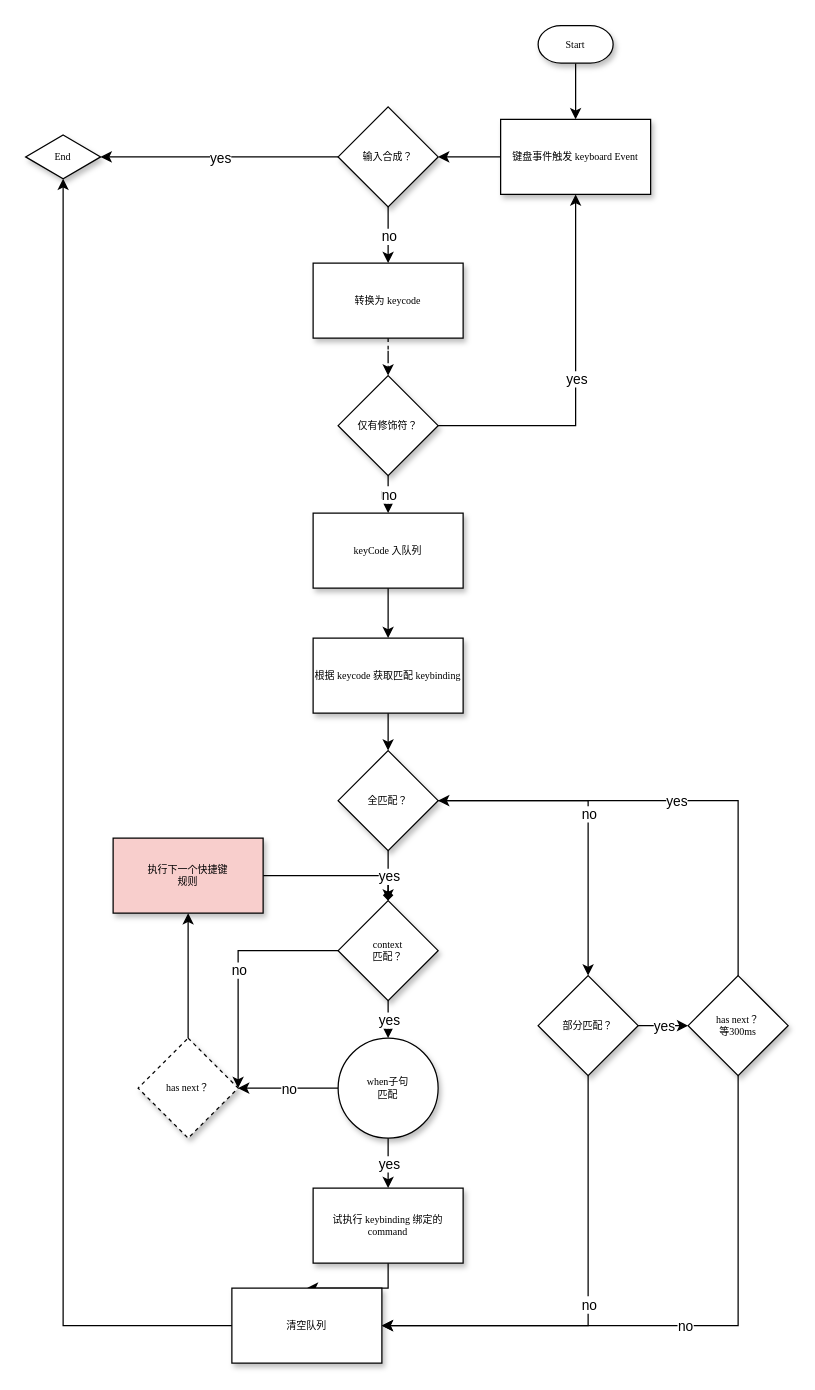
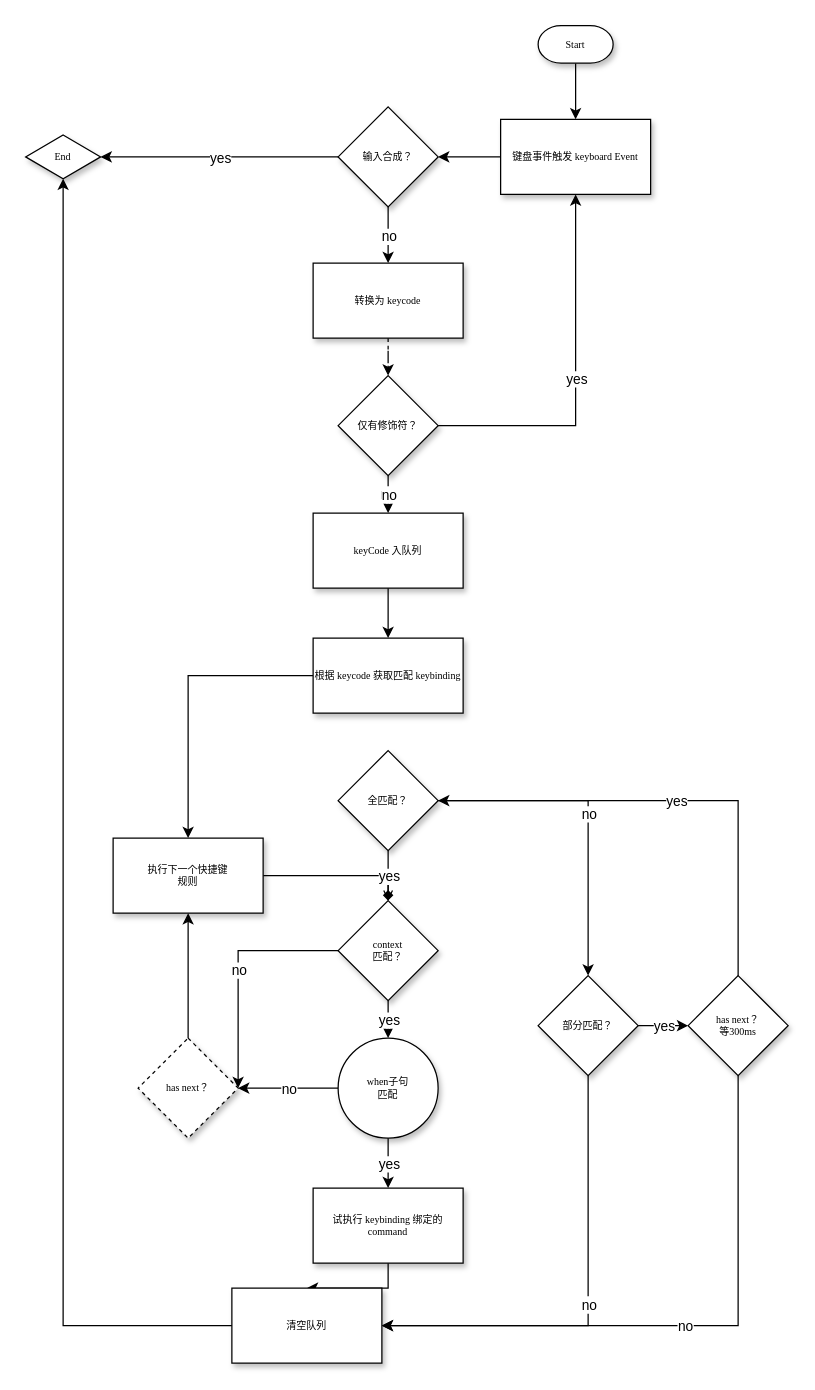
  <mxCell id="0" />
  <mxCell id="1" parent="0" />
  <mxCell id="2" value="" style="edgeStyle=orthogonalEdgeStyle;rounded=0;orthogonalLoop=1;jettySize=auto;html=1;" edge="1" parent="1" source="3" target="5"><mxGeometry relative="1" as="geometry" /></mxCell>
  <mxCell id="3" value="Start" style="strokeWidth=1;html=1;shape=mxgraph.flowchart.terminator;whiteSpace=wrap;rounded=0;shadow=1;labelBackgroundColor=none;fontFamily=Verdana;fontSize=8;align=center;" vertex="1" parent="1"><mxGeometry x="430" y="20" width="60" height="30" as="geometry" /></mxCell>
  <mxCell id="4" value="" style="edgeStyle=orthogonalEdgeStyle;rounded=0;orthogonalLoop=1;jettySize=auto;html=1;" edge="1" parent="1" source="5" target="6"><mxGeometry relative="1" as="geometry" /></mxCell>
  <mxCell id="5" value="键盘事件触发 keyboard Event" style="whiteSpace=wrap;html=1;rounded=0;shadow=1;fontFamily=Verdana;fontSize=8;strokeWidth=1;" vertex="1" parent="1"><mxGeometry x="400" y="95" width="120" height="60" as="geometry" /></mxCell>
  <mxCell id="6" value="&lt;span&gt;输入合成？&lt;/span&gt;" style="rhombus;whiteSpace=wrap;html=1;rounded=0;shadow=1;fontFamily=Verdana;fontSize=8;strokeWidth=1;" vertex="1" parent="1"><mxGeometry x="270" y="85" width="80" height="80" as="geometry" /></mxCell>
  <mxCell id="7" value="End" style="rhombus;whiteSpace=wrap;html=1;shadow=1;fontFamily=Verdana;fontSize=8;strokeWidth=1;" vertex="1" parent="1"><mxGeometry x="20" y="107.5" width="60" height="35" as="geometry" /></mxCell>
  <mxCell id="8" value="" style="endArrow=classic;html=1;rounded=0;entryX=1;entryY=0.5;entryDx=0;entryDy=0;" edge="1" parent="1" source="6" target="7"><mxGeometry relative="1" as="geometry"><mxPoint x="190" y="0" as="sourcePoint" /><mxPoint x="290" y="0" as="targetPoint" /></mxGeometry></mxCell>
  <mxCell id="9" value="yes" style="edgeLabel;resizable=0;html=1;align=center;verticalAlign=middle;" connectable="0" vertex="1" parent="8"><mxGeometry relative="1" as="geometry" /></mxCell>
  <mxCell id="10" value="" style="edgeStyle=orthogonalEdgeStyle;rounded=0;orthogonalLoop=1;jettySize=auto;html=1;dashed=1;" edge="1" parent="1" source="11" target="14"><mxGeometry relative="1" as="geometry" /></mxCell>
  <mxCell id="11" value="转换为 keycode" style="whiteSpace=wrap;html=1;rounded=0;shadow=1;fontFamily=Verdana;fontSize=8;strokeWidth=1;" vertex="1" parent="1"><mxGeometry x="250" y="210" width="120" height="60" as="geometry" /></mxCell>
  <mxCell id="12" value="" style="endArrow=classic;html=1;rounded=0;exitX=0.5;exitY=1;exitDx=0;exitDy=0;entryX=0.5;entryY=0;entryDx=0;entryDy=0;" edge="1" parent="1" source="6" target="11"><mxGeometry relative="1" as="geometry"><mxPoint y="235" as="sourcePoint" x="280" /><mxPoint x="380" y="235" as="targetPoint" /><Array as="points" /></mxGeometry></mxCell>
  <mxCell id="13" value="no" style="edgeLabel;resizable=0;html=1;align=center;verticalAlign=middle;" connectable="0" vertex="1" parent="12"><mxGeometry relative="1" as="geometry" /></mxCell>
  <mxCell id="14" value="仅有修饰符？" style="rhombus;whiteSpace=wrap;html=1;rounded=0;shadow=1;fontFamily=Verdana;fontSize=8;strokeWidth=1;" vertex="1" parent="1"><mxGeometry x="270" y="300" width="80" height="80" as="geometry" /></mxCell>
  <mxCell id="15" value="" style="edgeStyle=orthogonalEdgeStyle;rounded=0;orthogonalLoop=1;jettySize=auto;html=1;" edge="1" parent="1" source="16" target="18"><mxGeometry relative="1" as="geometry" /></mxCell>
  <mxCell id="16" value="keyCode 入队列" style="whiteSpace=wrap;html=1;rounded=0;shadow=1;fontFamily=Verdana;fontSize=8;strokeWidth=1;" vertex="1" parent="1"><mxGeometry x="250" y="410" width="120" height="60" as="geometry" /></mxCell>
- <mxCell id="17" value="" style="edgeStyle=orthogonalEdgeStyle;rounded=0;orthogonalLoop=1;jettySize=auto;html=1;" edge="1" parent="1" source="18" target="33"><mxGeometry relative="1" as="geometry" /></mxCell>
+ <mxCell id="17" value="" style="edgeStyle=orthogonalEdgeStyle;rounded=0;orthogonalLoop=1;jettySize=auto;html=1;" edge="1" parent="1" source="18" target="20"><mxGeometry relative="1" as="geometry" /></mxCell>
  <mxCell id="18" value="根据 keycode 获取匹配 keybinding" style="whiteSpace=wrap;html=1;rounded=0;shadow=1;fontFamily=Verdana;fontSize=8;strokeWidth=1;" vertex="1" parent="1"><mxGeometry x="250" y="510" width="120" height="60" as="geometry" /></mxCell>
- <mxCell id="19" style="edgeStyle=orthogonalEdgeStyle;rounded=0;orthogonalLoop=1;jettySize=auto;html=1;entryX=0.5;entryY=0;entryDx=0;entryDy=0;" edge="1" parent="1" source="20" target="45"><mxGeometry relative="1" as="geometry" /></mxCell>
- <mxCell id="20" value="执行下一个快捷键&lt;br&gt;规则" style="whiteSpace=wrap;html=1;rounded=0;shadow=1;fontFamily=Verdana;fontSize=8;strokeWidth=1;fillColor=#f8cecc;" vertex="1" parent="1"><mxGeometry x="90" y="670" width="120" height="60" as="geometry" /></mxCell>
+ <mxCell id="19" style="edgeStyle=orthogonalEdgeStyle;rounded=0;orthogonalLoop=1;jettySize=auto;html=1;entryX=0.5;entryY=0;entryDx=0;entryDy=0;endArrow=open;" edge="1" parent="1" source="20" target="45"><mxGeometry relative="1" as="geometry" /></mxCell>
+ <mxCell id="20" value="执行下一个快捷键&lt;br&gt;规则" style="whiteSpace=wrap;html=1;rounded=0;shadow=1;fontFamily=Verdana;fontSize=8;strokeWidth=1;" vertex="1" parent="1"><mxGeometry x="90" y="670" width="120" height="60" as="geometry" /></mxCell>
  <mxCell id="21" value="when子句&lt;br&gt;匹配" style="ellipse;whiteSpace=wrap;html=1;shadow=1;fontFamily=Verdana;fontSize=8;strokeWidth=1;" vertex="1" parent="1"><mxGeometry x="270" y="830" width="80" height="80" as="geometry" /></mxCell>
  <mxCell id="22" value="" style="edgeStyle=orthogonalEdgeStyle;rounded=0;orthogonalLoop=1;jettySize=auto;html=1;" edge="1" parent="1" source="23" target="24"><mxGeometry relative="1" as="geometry" /></mxCell>
  <mxCell id="23" value="试执行 keybinding 绑定的command" style="whiteSpace=wrap;html=1;rounded=0;shadow=1;fontFamily=Verdana;fontSize=8;strokeWidth=1;" vertex="1" parent="1"><mxGeometry x="250" y="950" width="120" height="60" as="geometry" /></mxCell>
  <mxCell id="24" value="清空队列" style="whiteSpace=wrap;html=1;rounded=0;shadow=1;fontFamily=Verdana;fontSize=8;strokeWidth=1;" vertex="1" parent="1"><mxGeometry x="185" y="1030" width="120" height="60" as="geometry" /></mxCell>
  <mxCell id="25" value="" style="endArrow=classic;html=1;rounded=0;exitX=0;exitY=0.5;exitDx=0;exitDy=0;" edge="1" parent="1" source="24" target="7"><mxGeometry width="50" height="50" relative="1" as="geometry"><mxPoint x="90" y="560" as="sourcePoint" /><mxPoint x="140" y="510" as="targetPoint" /><Array as="points"><mxPoint x="50" y="1060" /></Array></mxGeometry></mxCell>
  <mxCell id="26" value="no" style="endArrow=classic;html=1;rounded=0;exitX=0.5;exitY=1;exitDx=0;exitDy=0;entryX=0.5;entryY=0;entryDx=0;entryDy=0;" edge="1" parent="1" source="14" target="16"><mxGeometry relative="1" as="geometry"><mxPoint x="460" y="340" as="sourcePoint" /><mxPoint x="560" y="340" as="targetPoint" /></mxGeometry></mxCell>
  <mxCell id="27" value="no" style="edgeLabel;resizable=0;html=1;align=center;verticalAlign=middle;" connectable="0" vertex="1" parent="26"><mxGeometry relative="1" as="geometry" /></mxCell>
  <mxCell id="28" value="" style="endArrow=classic;html=1;rounded=0;exitX=1;exitY=0.5;exitDx=0;exitDy=0;entryX=0.5;entryY=1;entryDx=0;entryDy=0;" edge="1" parent="1" source="14" target="5"><mxGeometry relative="1" as="geometry"><mxPoint x="560" y="350" as="sourcePoint" /><mxPoint x="660" y="350" as="targetPoint" /><Array as="points"><mxPoint x="460" y="340" /></Array></mxGeometry></mxCell>
  <mxCell id="29" value="yes" style="edgeLabel;resizable=0;html=1;align=center;verticalAlign=middle;" connectable="0" vertex="1" parent="28"><mxGeometry relative="1" as="geometry" /></mxCell>
  <mxCell id="30" value="has next？&lt;br&gt;等300ms" style="rhombus;whiteSpace=wrap;html=1;rounded=0;shadow=1;fontFamily=Verdana;fontSize=8;strokeWidth=1;" vertex="1" parent="1"><mxGeometry x="550" y="780" width="80" height="80" as="geometry" /></mxCell>
  <mxCell id="31" value="c&lt;span style=&quot;color: rgba(0 , 0 , 0 , 0) ; font-family: monospace ; font-size: 0px ; background-color: rgb(248 , 249 , 250)&quot;&gt;%3CmxGraphModel%3E%3Croot%3E%3CmxCell%20id%3D%220%22%2F%3E%3CmxCell%20id%3D%221%22%20parent%3D%220%22%2F%3E%3CmxCell%20id%3D%222%22%20value%3D%22%22%20style%3D%22endArrow%3Dclassic%3Bhtml%3D1%3Brounded%3D0%3B%22%20edge%3D%221%22%20parent%3D%221%22%3E%3CmxGeometry%20relative%3D%221%22%20as%3D%22geometry%22%3E%3CmxPoint%20x%3D%22280%22%20y%3D%222000%22%20as%3D%22sourcePoint%22%2F%3E%3CmxPoint%20x%3D%22380%22%20y%3D%222000%22%20as%3D%22targetPoint%22%2F%3E%3C%2FmxGeometry%3E%3C%2FmxCell%3E%3CmxCell%20id%3D%223%22%20value%3D%22yes%22%20style%3D%22edgeLabel%3Bresizable%3D0%3Bhtml%3D1%3Balign%3Dcenter%3BverticalAlign%3Dmiddle%3B%22%20connectable%3D%220%22%20vertex%3D%221%22%20parent%3D%222%22%3E%3CmxGeometry%20relative%3D%221%22%20as%3D%22geometry%22%2F%3E%3C%2FmxCell%3E%3C%2Froot%3E%3C%2FmxGraphModel%3E&lt;/span&gt;" style="endArrow=classic;html=1;rounded=0;exitX=0.5;exitY=1;exitDx=0;exitDy=0;entryX=1;entryY=0.5;entryDx=0;entryDy=0;" edge="1" parent="1" source="38" target="24"><mxGeometry relative="1" as="geometry"><mxPoint x="530" y="840" as="sourcePoint" /><mxPoint x="630" y="840" as="targetPoint" /><Array as="points"><mxPoint x="470" y="1060" /></Array></mxGeometry></mxCell>
  <mxCell id="32" value="no" style="edgeLabel;resizable=0;html=1;align=center;verticalAlign=middle;" connectable="0" vertex="1" parent="31"><mxGeometry relative="1" as="geometry" /></mxCell>
  <mxCell id="33" value="全匹配？" style="rhombus;whiteSpace=wrap;html=1;rounded=0;shadow=1;fontFamily=Verdana;fontSize=8;strokeWidth=1;" vertex="1" parent="1"><mxGeometry x="270" y="600" width="80" height="80" as="geometry" /></mxCell>
  <mxCell id="34" value="" style="endArrow=diamond;html=1;rounded=0;exitX=0.5;exitY=1;exitDx=0;exitDy=0;entryX=0.5;entryY=0;entryDx=0;entryDy=0;" edge="1" parent="1" source="33" target="45"><mxGeometry relative="1" as="geometry"><mxPoint x="310" y="720" as="sourcePoint" /><mxPoint x="650" y="550" as="targetPoint" /></mxGeometry></mxCell>
  <mxCell id="35" value="yes" style="edgeLabel;resizable=0;html=1;align=center;verticalAlign=middle;" connectable="0" vertex="1" parent="34"><mxGeometry relative="1" as="geometry" /></mxCell>
  <mxCell id="36" value="" style="endArrow=classic;html=1;rounded=0;exitX=1;exitY=0.5;exitDx=0;exitDy=0;entryX=0.5;entryY=0;entryDx=0;entryDy=0;" edge="1" parent="1" source="33" target="38"><mxGeometry relative="1" as="geometry"><mxPoint x="540" y="410" as="sourcePoint" /><mxPoint x="640" y="410" as="targetPoint" /><Array as="points"><mxPoint x="470" y="640" /></Array></mxGeometry></mxCell>
  <mxCell id="37" value="no" style="edgeLabel;resizable=0;html=1;align=center;verticalAlign=middle;" connectable="0" vertex="1" parent="36"><mxGeometry relative="1" as="geometry" /></mxCell>
  <mxCell id="38" value="部分匹配？" style="rhombus;whiteSpace=wrap;html=1;rounded=0;shadow=1;fontFamily=Verdana;fontSize=8;strokeWidth=1;" vertex="1" parent="1"><mxGeometry x="430" y="780" width="80" height="80" as="geometry" /></mxCell>
  <mxCell id="39" value="" style="endArrow=classic;html=1;rounded=0;exitX=0.5;exitY=0;exitDx=0;exitDy=0;" edge="1" parent="1" source="30" target="33"><mxGeometry relative="1" as="geometry"><mxPoint x="550" y="630" as="sourcePoint" /><mxPoint x="470" y="640" as="targetPoint" /><Array as="points"><mxPoint x="590" y="640" /></Array></mxGeometry></mxCell>
  <mxCell id="40" value="yes" style="edgeLabel;resizable=0;html=1;align=center;verticalAlign=middle;" connectable="0" vertex="1" parent="39"><mxGeometry relative="1" as="geometry" /></mxCell>
  <mxCell id="41" value="" style="endArrow=classic;html=1;rounded=0;exitX=1;exitY=0.5;exitDx=0;exitDy=0;entryX=0;entryY=0.5;entryDx=0;entryDy=0;" edge="1" parent="1" source="38" target="30"><mxGeometry relative="1" as="geometry"><mxPoint x="560" y="680" as="sourcePoint" /><mxPoint x="660" y="680" as="targetPoint" /></mxGeometry></mxCell>
  <mxCell id="42" value="yes" style="edgeLabel;resizable=0;html=1;align=center;verticalAlign=middle;" connectable="0" vertex="1" parent="41"><mxGeometry relative="1" as="geometry" /></mxCell>
  <mxCell id="43" value="" style="endArrow=classic;html=1;rounded=0;exitX=0.5;exitY=1;exitDx=0;exitDy=0;entryX=1;entryY=0.5;entryDx=0;entryDy=0;" edge="1" parent="1" source="30" target="24"><mxGeometry relative="1" as="geometry"><mxPoint x="570" y="930" as="sourcePoint" /><mxPoint x="670" y="930" as="targetPoint" /><Array as="points"><mxPoint x="590" y="1000" /><mxPoint x="590" y="1060" /></Array></mxGeometry></mxCell>
  <mxCell id="44" value="no" style="edgeLabel;resizable=0;html=1;align=center;verticalAlign=middle;" connectable="0" vertex="1" parent="43"><mxGeometry relative="1" as="geometry" /></mxCell>
  <mxCell id="45" value="context&lt;br&gt;匹配？" style="rhombus;whiteSpace=wrap;html=1;rounded=0;shadow=1;fontFamily=Verdana;fontSize=8;strokeWidth=1;" vertex="1" parent="1"><mxGeometry x="270" y="720" width="80" height="80" as="geometry" /></mxCell>
  <mxCell id="46" value="" style="endArrow=classic;html=1;rounded=0;exitX=0.5;exitY=1;exitDx=0;exitDy=0;entryX=0.5;entryY=0;entryDx=0;entryDy=0;" edge="1" parent="1" source="21" target="23"><mxGeometry relative="1" as="geometry"><mxPoint x="620" y="520" as="sourcePoint" /><mxPoint x="820" y="650" as="targetPoint" /></mxGeometry></mxCell>
  <mxCell id="47" value="yes" style="edgeLabel;resizable=0;html=1;align=center;verticalAlign=middle;" connectable="0" vertex="1" parent="46"><mxGeometry relative="1" as="geometry" /></mxCell>
  <mxCell id="48" value="" style="endArrow=classic;html=1;rounded=0;entryX=0.5;entryY=0;entryDx=0;entryDy=0;exitX=0.5;exitY=1;exitDx=0;exitDy=0;" edge="1" parent="1" source="45" target="21"><mxGeometry relative="1" as="geometry"><mxPoint x="630" y="530" as="sourcePoint" /><mxPoint x="830" y="660" as="targetPoint" /></mxGeometry></mxCell>
  <mxCell id="49" value="yes" style="edgeLabel;resizable=0;html=1;align=center;verticalAlign=middle;" connectable="0" vertex="1" parent="48"><mxGeometry relative="1" as="geometry" /></mxCell>
  <mxCell id="50" value="" style="endArrow=classic;html=1;rounded=0;exitX=0;exitY=0.5;exitDx=0;exitDy=0;entryX=1;entryY=0.5;entryDx=0;entryDy=0;" edge="1" parent="1" source="45" target="53"><mxGeometry relative="1" as="geometry"><mxPoint x="640" y="540" as="sourcePoint" /><mxPoint x="840" y="670" as="targetPoint" /><Array as="points"><mxPoint x="190" y="760" /></Array></mxGeometry></mxCell>
  <mxCell id="51" value="no" style="edgeLabel;resizable=0;html=1;align=center;verticalAlign=middle;" connectable="0" vertex="1" parent="50"><mxGeometry relative="1" as="geometry" /></mxCell>
  <mxCell id="52" style="edgeStyle=orthogonalEdgeStyle;rounded=0;orthogonalLoop=1;jettySize=auto;html=1;entryX=0.5;entryY=1;entryDx=0;entryDy=0;" edge="1" parent="1" source="53" target="20"><mxGeometry relative="1" as="geometry" /></mxCell>
  <mxCell id="53" value="has next？" style="rhombus;whiteSpace=wrap;html=1;rounded=0;shadow=1;fontFamily=Verdana;fontSize=8;strokeWidth=1;dashed=1;" vertex="1" parent="1"><mxGeometry x="110" y="830" width="80" height="80" as="geometry" /></mxCell>
  <mxCell id="54" value="" style="endArrow=classic;html=1;rounded=0;exitX=0;exitY=0.5;exitDx=0;exitDy=0;entryX=1;entryY=0.5;entryDx=0;entryDy=0;" edge="1" parent="1" source="21" target="53"><mxGeometry relative="1" as="geometry"><mxPoint y="770" as="sourcePoint" x="280" /><mxPoint x="200" y="880" as="targetPoint" /></mxGeometry></mxCell>
  <mxCell id="55" value="no" style="edgeLabel;resizable=0;html=1;align=center;verticalAlign=middle;" connectable="0" vertex="1" parent="54"><mxGeometry relative="1" as="geometry" /></mxCell>
